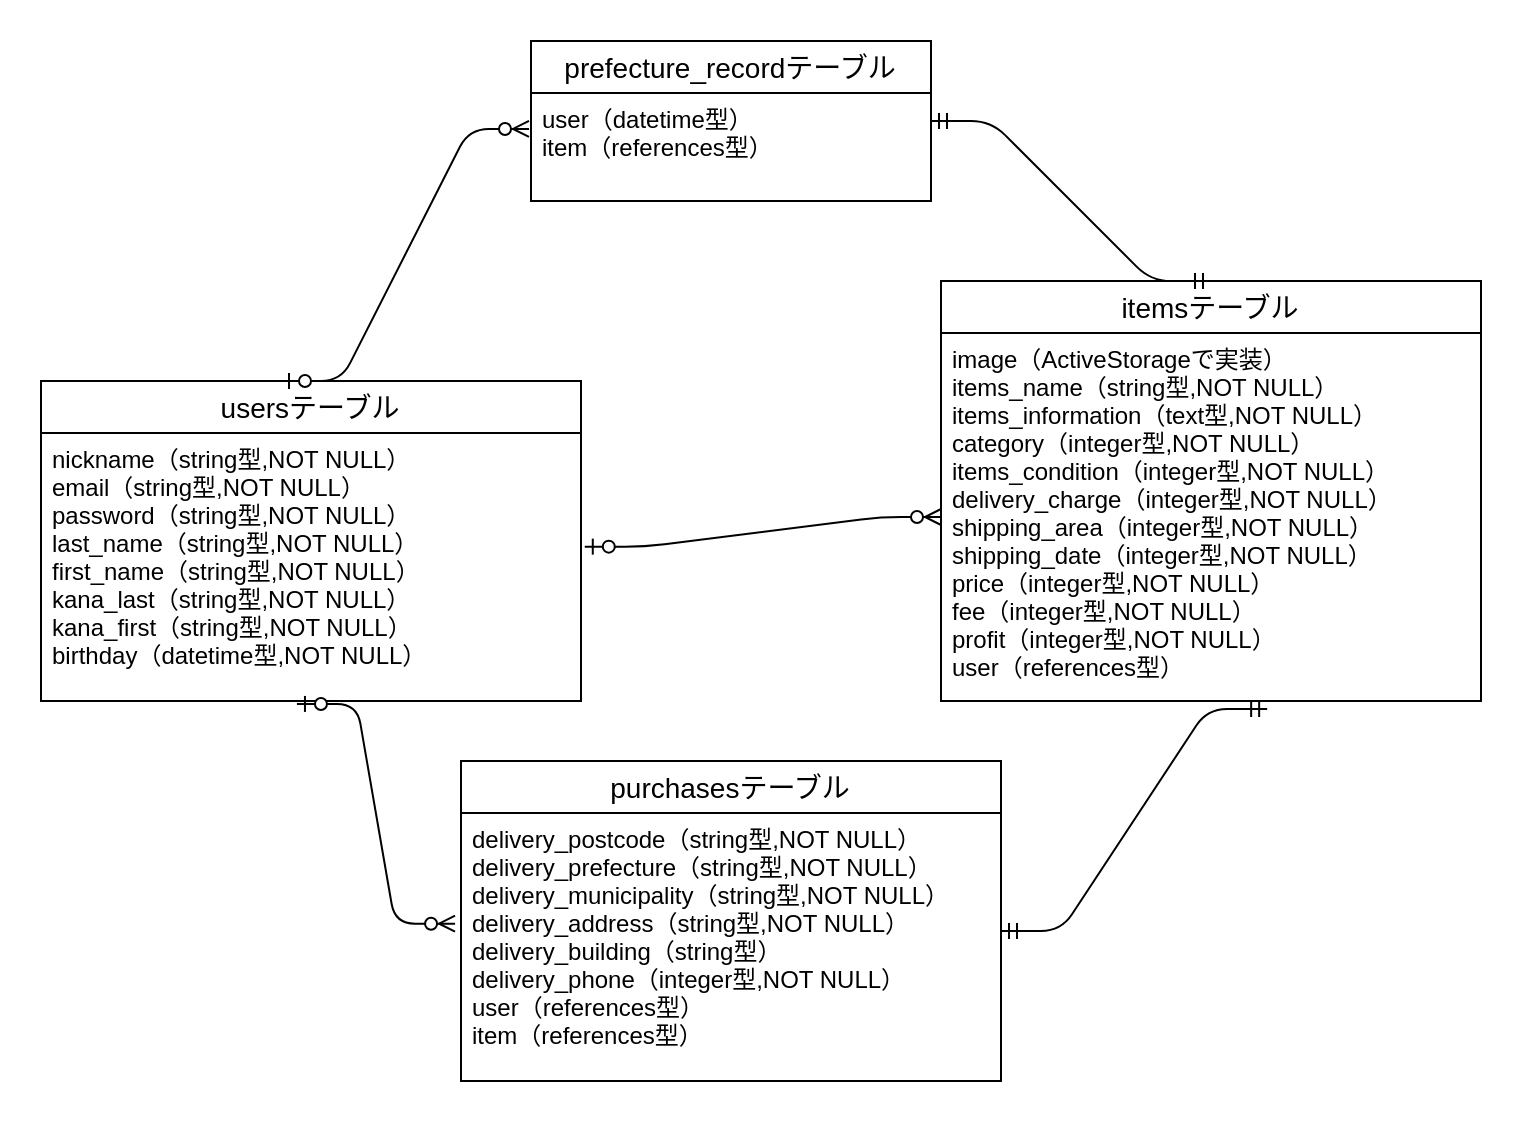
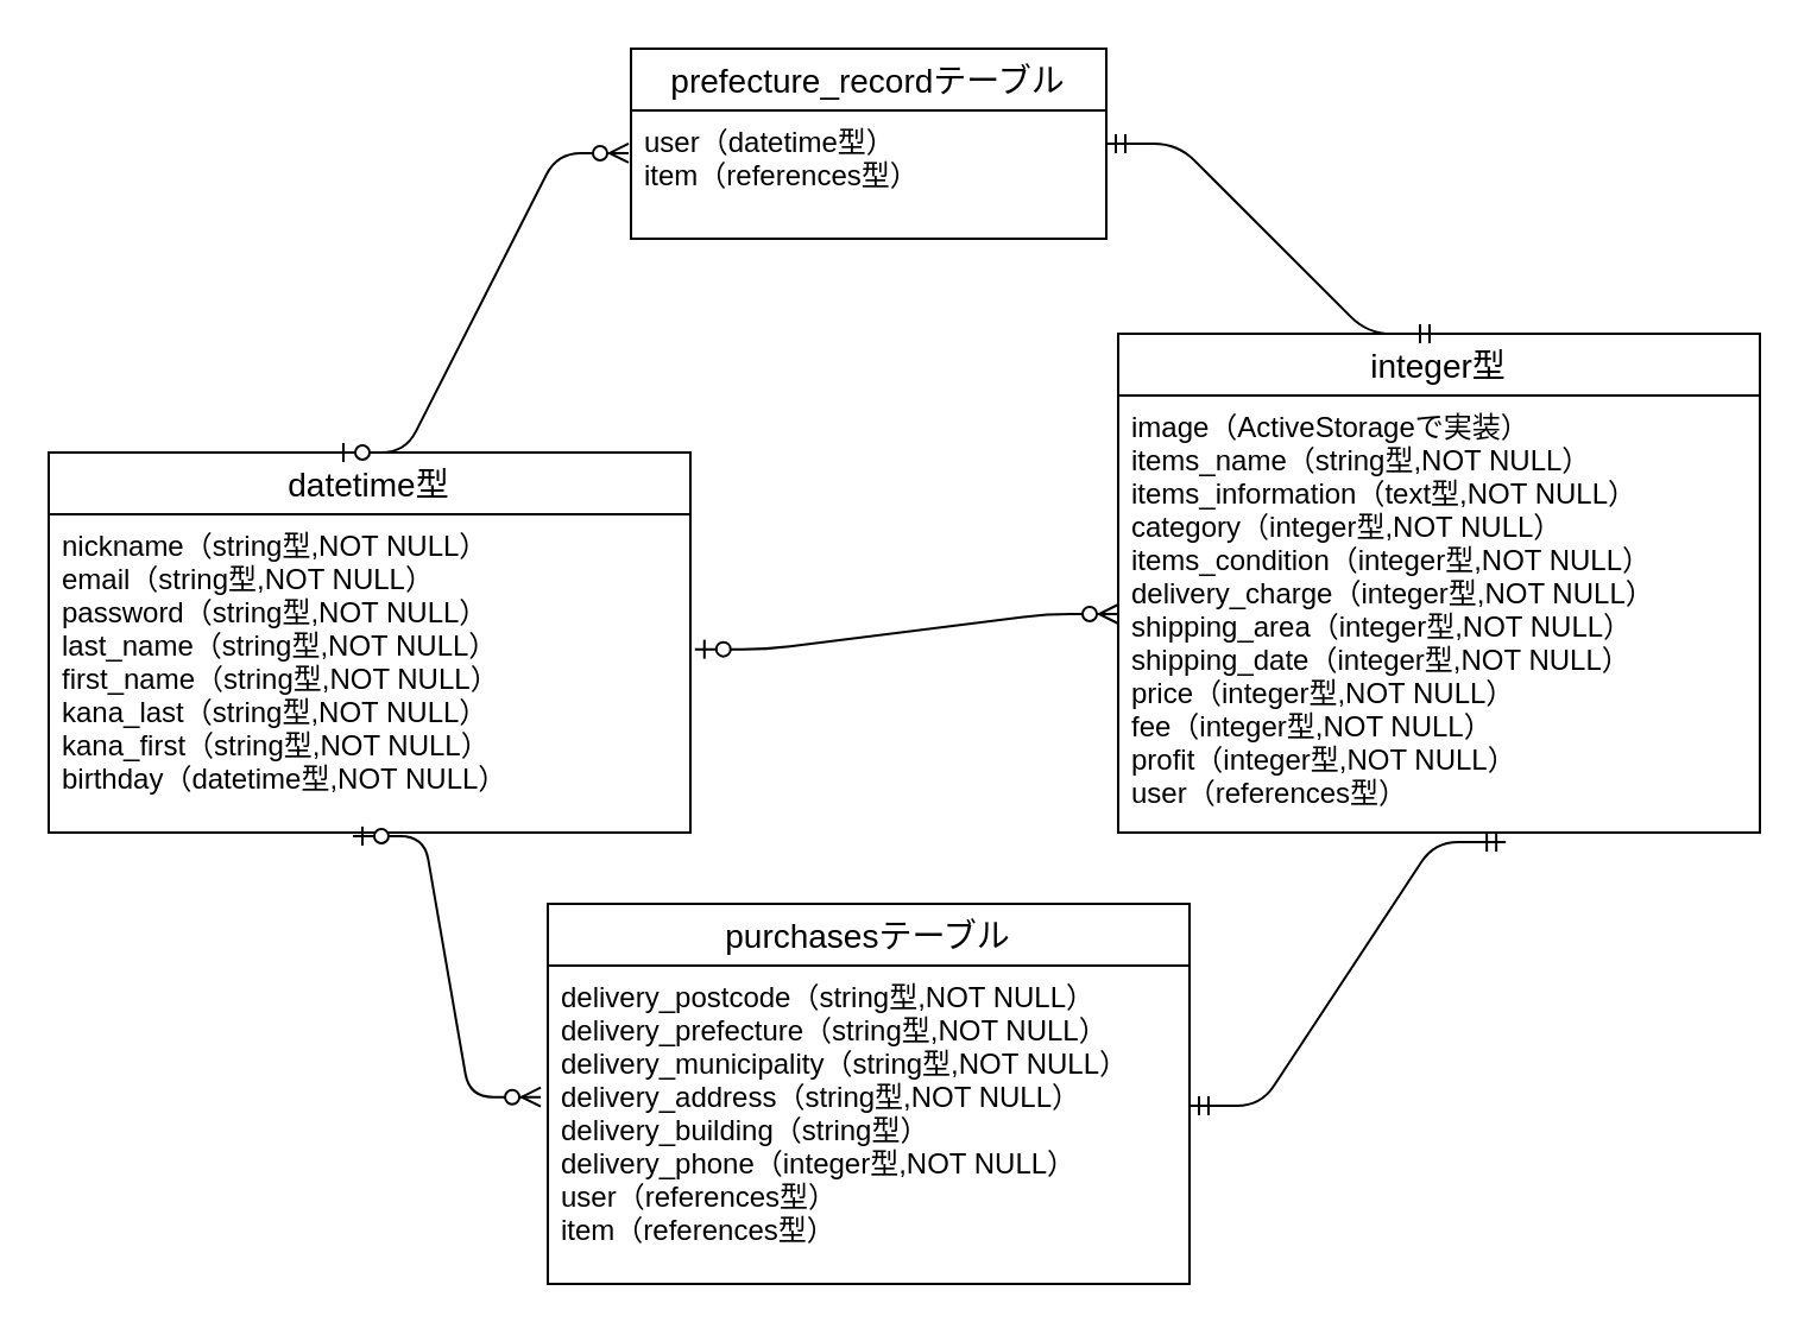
  <mxCell id="0" />
  <mxCell id="1" parent="0" />
- <mxCell id="2" value="usersテーブル" style="swimlane;fontStyle=0;childLayout=stackLayout;horizontal=1;startSize=26;horizontalStack=0;resizeParent=1;resizeParentMax=0;resizeLast=0;collapsible=1;marginBottom=0;align=center;fontSize=14;" parent="1" vertex="1"><mxGeometry x="20" y="190" width="270" height="160" as="geometry"><mxRectangle x="90" y="110" width="120" height="26" as="alternateBounds" /></mxGeometry></mxCell>
+ <mxCell id="2" value="datetime型" style="swimlane;fontStyle=0;childLayout=stackLayout;horizontal=1;startSize=26;horizontalStack=0;resizeParent=1;resizeParentMax=0;resizeLast=0;collapsible=1;marginBottom=0;align=center;fontSize=14;" parent="1" vertex="1"><mxGeometry x="20" y="190" width="270" height="160" as="geometry"><mxRectangle x="90" y="110" width="120" height="26" as="alternateBounds" /></mxGeometry></mxCell>
  <mxCell id="3" value="nickname（string型,NOT NULL）&#10;email（string型,NOT NULL）&#10;password（string型,NOT NULL）&#10;last_name（string型,NOT NULL）&#10;first_name（string型,NOT NULL）&#10;kana_last（string型,NOT NULL）&#10;kana_first（string型,NOT NULL）&#10;birthday（datetime型,NOT NULL）" style="text;strokeColor=none;fillColor=none;spacingLeft=4;spacingRight=4;overflow=hidden;rotatable=0;points=[[0,0.5],[1,0.5]];portConstraint=eastwest;fontSize=12;" parent="2" vertex="1"><mxGeometry y="26" width="270" height="134" as="geometry" /></mxCell>
  <mxCell id="4" style="edgeStyle=orthogonalEdgeStyle;rounded=0;orthogonalLoop=1;jettySize=auto;html=1;exitX=1;exitY=0.5;exitDx=0;exitDy=0;" edge="1" parent="2" source="3" target="3"><mxGeometry relative="1" as="geometry" /></mxCell>
- <mxCell id="5" value="itemsテーブル" style="swimlane;fontStyle=0;childLayout=stackLayout;horizontal=1;startSize=26;horizontalStack=0;resizeParent=1;resizeParentMax=0;resizeLast=0;collapsible=1;marginBottom=0;align=center;fontSize=14;" parent="1" vertex="1"><mxGeometry x="470" y="140" width="270" height="210" as="geometry" /></mxCell>
+ <mxCell id="5" value="integer型" style="swimlane;fontStyle=0;childLayout=stackLayout;horizontal=1;startSize=26;horizontalStack=0;resizeParent=1;resizeParentMax=0;resizeLast=0;collapsible=1;marginBottom=0;align=center;fontSize=14;" parent="1" vertex="1"><mxGeometry x="470" y="140" width="270" height="210" as="geometry" /></mxCell>
  <mxCell id="6" value="image（ActiveStorageで実装）&#10;items_name（string型,NOT NULL）&#10;items_information（text型,NOT NULL）&#10;category（integer型,NOT NULL）&#10;items_condition（integer型,NOT NULL）&#10;delivery_charge（integer型,NOT NULL）&#10;shipping_area（integer型,NOT NULL）&#10;shipping_date（integer型,NOT NULL）&#10;price（integer型,NOT NULL）&#10;fee（integer型,NOT NULL）&#10;profit（integer型,NOT NULL）&#10;user（references型）" style="text;strokeColor=none;fillColor=none;spacingLeft=4;spacingRight=4;overflow=hidden;rotatable=0;points=[[0,0.5],[1,0.5]];portConstraint=eastwest;fontSize=12;" parent="5" vertex="1"><mxGeometry y="26" width="270" height="184" as="geometry" /></mxCell>
  <mxCell id="7" value="purchasesテーブル" style="swimlane;fontStyle=0;childLayout=stackLayout;horizontal=1;startSize=26;horizontalStack=0;resizeParent=1;resizeParentMax=0;resizeLast=0;collapsible=1;marginBottom=0;align=center;fontSize=14;" parent="1" vertex="1"><mxGeometry x="230" y="380" width="270" height="160" as="geometry" /></mxCell>
  <mxCell id="8" value="delivery_postcode（string型,NOT NULL）&#10;delivery_prefecture（string型,NOT NULL）&#10;delivery_municipality（string型,NOT NULL）&#10;delivery_address（string型,NOT NULL）&#10;delivery_building（string型）&#10;delivery_phone（integer型,NOT NULL）&#10;user（references型）&#10;item（references型）" style="text;strokeColor=none;fillColor=none;spacingLeft=4;spacingRight=4;overflow=hidden;rotatable=0;points=[[0,0.5],[1,0.5]];portConstraint=eastwest;fontSize=12;" parent="7" vertex="1"><mxGeometry y="26" width="270" height="134" as="geometry" /></mxCell>
  <mxCell id="9" value="" style="edgeStyle=entityRelationEdgeStyle;fontSize=12;html=1;endArrow=ERzeroToMany;startArrow=ERzeroToOne;exitX=1.007;exitY=0.424;exitDx=0;exitDy=0;exitPerimeter=0;" edge="1" parent="1" source="3" target="6"><mxGeometry width="100" height="100" relative="1" as="geometry"><mxPoint x="300" y="204" as="sourcePoint" /><mxPoint x="460" y="204" as="targetPoint" /></mxGeometry></mxCell>
  <mxCell id="10" value="" style="edgeStyle=entityRelationEdgeStyle;fontSize=12;html=1;endArrow=ERzeroToMany;startArrow=ERzeroToOne;exitX=0.474;exitY=1.011;exitDx=0;exitDy=0;exitPerimeter=0;entryX=-0.011;entryY=0.413;entryDx=0;entryDy=0;entryPerimeter=0;" edge="1" parent="1" source="3" target="8"><mxGeometry width="100" height="100" relative="1" as="geometry"><mxPoint x="260" y="250" as="sourcePoint" /><mxPoint x="360" y="150" as="targetPoint" /></mxGeometry></mxCell>
  <mxCell id="11" value="" style="edgeStyle=entityRelationEdgeStyle;fontSize=12;html=1;endArrow=ERmandOne;startArrow=ERmandOne;entryX=0.604;entryY=1.022;entryDx=0;entryDy=0;entryPerimeter=0;exitX=1;exitY=0.44;exitDx=0;exitDy=0;exitPerimeter=0;" edge="1" parent="1" source="8" target="6"><mxGeometry width="100" height="100" relative="1" as="geometry"><mxPoint x="510" y="360" as="sourcePoint" /><mxPoint x="655" y="210" as="targetPoint" /></mxGeometry></mxCell>
  <mxCell id="12" value="prefecture_recordテーブル" style="swimlane;fontStyle=0;childLayout=stackLayout;horizontal=1;startSize=26;horizontalStack=0;resizeParent=1;resizeParentMax=0;resizeLast=0;collapsible=1;marginBottom=0;align=center;fontSize=14;" vertex="1" parent="1"><mxGeometry x="265" y="20" width="200" height="80" as="geometry" /></mxCell>
  <mxCell id="13" value="user（datetime型）&#10;item（references型）" style="text;strokeColor=none;fillColor=none;spacingLeft=4;spacingRight=4;overflow=hidden;rotatable=0;points=[[0,0.5],[1,0.5]];portConstraint=eastwest;fontSize=12;" vertex="1" parent="12"><mxGeometry y="26" width="200" height="54" as="geometry" /></mxCell>
  <mxCell id="14" value="" style="edgeStyle=entityRelationEdgeStyle;fontSize=12;html=1;endArrow=ERzeroToMany;startArrow=ERzeroToOne;entryX=-0.005;entryY=0.333;entryDx=0;entryDy=0;entryPerimeter=0;" edge="1" parent="1" target="13"><mxGeometry width="100" height="100" relative="1" as="geometry"><mxPoint x="140" y="190" as="sourcePoint" /><mxPoint x="240" y="90" as="targetPoint" /></mxGeometry></mxCell>
  <mxCell id="15" value="" style="edgeStyle=entityRelationEdgeStyle;fontSize=12;html=1;endArrow=ERmandOne;startArrow=ERmandOne;entryX=0.5;entryY=0;entryDx=0;entryDy=0;" edge="1" parent="1" target="5"><mxGeometry width="100" height="100" relative="1" as="geometry"><mxPoint x="465" y="60" as="sourcePoint" /><mxPoint x="565" y="-40" as="targetPoint" /></mxGeometry></mxCell>
